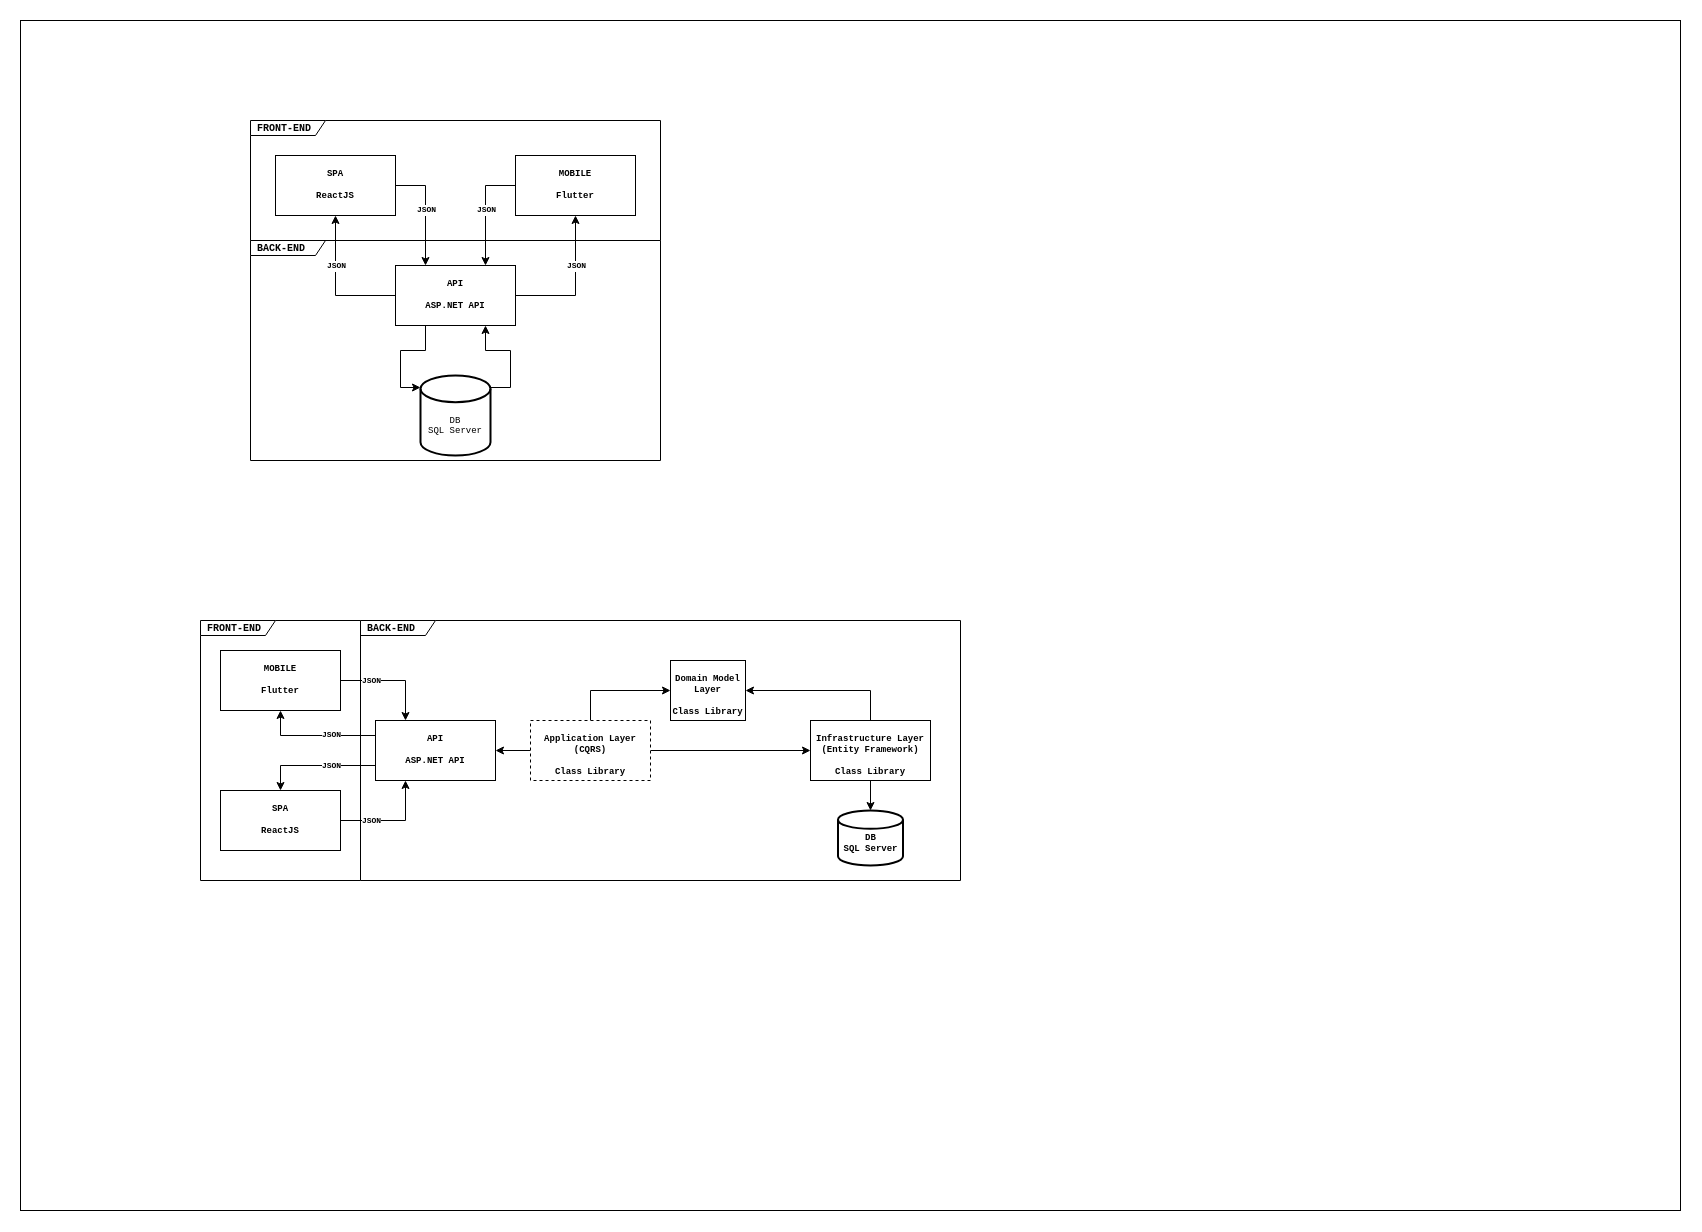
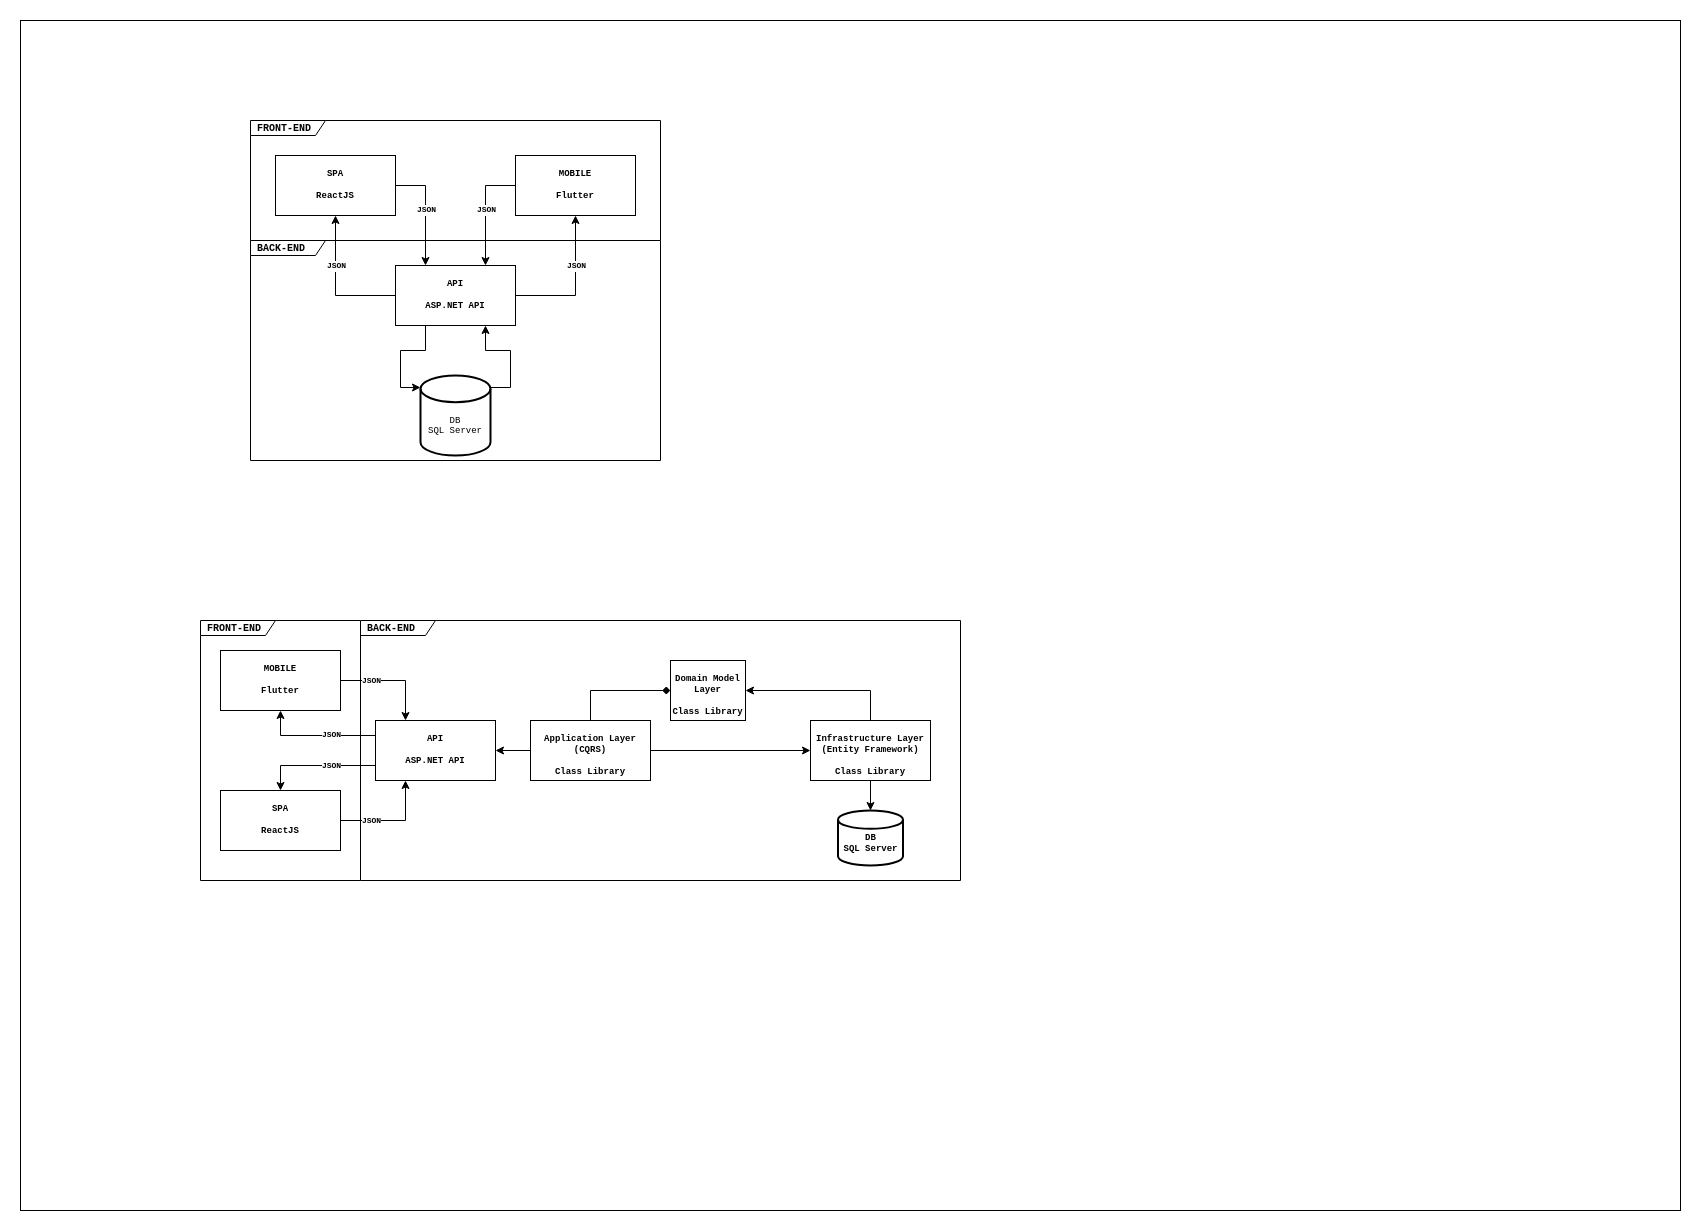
  <mxCell id="0" />
  <mxCell id="1" parent="0" />
  <mxCell id="2" value="" style="rounded=0;whiteSpace=wrap;html=1;fontFamily=Courier New;fontSize=8;" parent="1" vertex="1"><mxGeometry y="20" width="1660" height="1190" as="geometry" x="20" /></mxCell>
  <mxCell id="3" value="BACK-END" style="shape=umlFrame;tabPosition=left;html=1;boundedLbl=1;labelInHeader=1;width=75;height=15;swimlaneFillColor=#ffffff;align=left;spacingLeft=5;fontFamily=Courier New;fontSize=10;fontStyle=1" parent="1" vertex="1"><mxGeometry x="250" y="240" width="410" height="220" as="geometry" /></mxCell>
  <mxCell id="4" value="FRONT-END" style="shape=umlFrame;tabPosition=left;html=1;boundedLbl=1;labelInHeader=1;width=75;height=15;swimlaneFillColor=#ffffff;align=left;spacingLeft=5;fontFamily=Courier New;fontSize=10;fontStyle=1" parent="1" vertex="1"><mxGeometry x="250" y="120" width="410" height="120" as="geometry" /></mxCell>
  <mxCell id="5" style="edgeStyle=orthogonalEdgeStyle;rounded=0;orthogonalLoop=1;jettySize=auto;html=1;exitX=1;exitY=0.15;exitDx=0;exitDy=0;exitPerimeter=0;entryX=0.75;entryY=1;entryDx=0;entryDy=0;fontFamily=Courier New;fontSize=9;" parent="1" source="6" target="10" edge="1"><mxGeometry relative="1" as="geometry" /></mxCell>
  <mxCell id="6" value="&lt;br&gt;&lt;br&gt;DB&lt;br style=&quot;font-size: 9px;&quot;&gt;SQL Server" style="strokeWidth=2;html=1;shape=mxgraph.flowchart.database;whiteSpace=wrap;fontFamily=Courier New;fontStyle=0;fontSize=9;" parent="1" vertex="1"><mxGeometry x="420" y="375" width="70" height="80" as="geometry" /></mxCell>
  <mxCell id="7" style="edgeStyle=orthogonalEdgeStyle;rounded=0;orthogonalLoop=1;jettySize=auto;html=1;exitX=0;exitY=0.5;exitDx=0;exitDy=0;entryX=0.5;entryY=1;entryDx=0;entryDy=0;fontFamily=Courier New;fontSize=9;" parent="1" source="10" target="12" edge="1"><mxGeometry relative="1" as="geometry" /></mxCell>
  <mxCell id="8" style="edgeStyle=orthogonalEdgeStyle;rounded=0;orthogonalLoop=1;jettySize=auto;html=1;exitX=1;exitY=0.5;exitDx=0;exitDy=0;entryX=0.5;entryY=1;entryDx=0;entryDy=0;fontFamily=Courier New;fontSize=9;" parent="1" source="10" target="15" edge="1"><mxGeometry relative="1" as="geometry" /></mxCell>
  <mxCell id="9" style="edgeStyle=orthogonalEdgeStyle;rounded=0;orthogonalLoop=1;jettySize=auto;html=1;exitX=0.25;exitY=1;exitDx=0;exitDy=0;entryX=0;entryY=0.15;entryDx=0;entryDy=0;entryPerimeter=0;fontFamily=Courier New;fontSize=9;" parent="1" source="10" target="6" edge="1"><mxGeometry relative="1" as="geometry" /></mxCell>
  <mxCell id="10" value="&lt;b&gt;API&lt;br&gt;&lt;br&gt;ASP.NET API&lt;br&gt;&lt;/b&gt;" style="rounded=0;whiteSpace=wrap;html=1;fontFamily=Courier New;fontSize=9;fontStyle=0" parent="1" vertex="1"><mxGeometry x="395" y="265" width="120" height="60" as="geometry" /></mxCell>
  <mxCell id="11" style="edgeStyle=orthogonalEdgeStyle;rounded=0;orthogonalLoop=1;jettySize=auto;html=1;exitX=1;exitY=0.5;exitDx=0;exitDy=0;entryX=0.25;entryY=0;entryDx=0;entryDy=0;fontFamily=Courier New;fontSize=9;" parent="1" source="12" target="10" edge="1"><mxGeometry relative="1" as="geometry" /></mxCell>
  <mxCell id="12" value="&lt;b&gt;SPA&lt;br&gt;&lt;br&gt;ReactJS&lt;br&gt;&lt;/b&gt;" style="rounded=0;whiteSpace=wrap;html=1;fontFamily=Courier New;fontSize=9;fontStyle=0" parent="1" vertex="1"><mxGeometry x="275" y="155" width="120" height="60" as="geometry" /></mxCell>
  <mxCell id="13" style="edgeStyle=orthogonalEdgeStyle;rounded=0;orthogonalLoop=1;jettySize=auto;html=1;exitX=0;exitY=0.5;exitDx=0;exitDy=0;entryX=0.75;entryY=0;entryDx=0;entryDy=0;fontFamily=Courier New;fontSize=9;" parent="1" source="15" target="10" edge="1"><mxGeometry relative="1" as="geometry" /></mxCell>
  <mxCell id="14" value="&lt;b&gt;&lt;font style=&quot;font-size: 8px;&quot;&gt;JSON&lt;/font&gt;&lt;/b&gt;" style="edgeLabel;html=1;align=center;verticalAlign=middle;resizable=0;points=[];fontSize=9;fontFamily=Courier New;" parent="13" vertex="1" connectable="0"><mxGeometry x="-0.015" relative="1" as="geometry"><mxPoint as="offset" /></mxGeometry></mxCell>
  <mxCell id="15" value="&lt;b&gt;MOBILE&lt;br&gt;&lt;br&gt;Flutter&lt;br&gt;&lt;/b&gt;" style="rounded=0;whiteSpace=wrap;html=1;fontFamily=Courier New;fontSize=9;fontStyle=0" parent="1" vertex="1"><mxGeometry x="515" y="155" width="120" height="60" as="geometry" /></mxCell>
  <mxCell id="16" value="&lt;b&gt;&lt;font style=&quot;font-size: 8px;&quot;&gt;JSON&lt;/font&gt;&lt;/b&gt;" style="edgeLabel;html=1;align=center;verticalAlign=middle;resizable=0;points=[];fontSize=9;fontFamily=Courier New;" parent="1" vertex="1" connectable="0"><mxGeometry x="575" y="265" as="geometry" /></mxCell>
  <mxCell id="17" value="&lt;b&gt;&lt;font style=&quot;font-size: 8px;&quot;&gt;JSON&lt;/font&gt;&lt;/b&gt;" style="edgeLabel;html=1;align=center;verticalAlign=middle;resizable=0;points=[];fontSize=9;fontFamily=Courier New;" parent="1" vertex="1" connectable="0"><mxGeometry x="425" y="209" as="geometry" /></mxCell>
  <mxCell id="18" value="&lt;b&gt;&lt;font style=&quot;font-size: 8px;&quot;&gt;JSON&lt;/font&gt;&lt;/b&gt;" style="edgeLabel;html=1;align=center;verticalAlign=middle;resizable=0;points=[];fontSize=9;fontFamily=Courier New;" parent="1" vertex="1" connectable="0"><mxGeometry x="335" y="265" as="geometry" /></mxCell>
  <mxCell id="19" value="BACK-END" style="shape=umlFrame;tabPosition=left;html=1;boundedLbl=1;labelInHeader=1;width=75;height=15;swimlaneFillColor=#ffffff;align=left;spacingLeft=5;fontFamily=Courier New;fontSize=10;fontStyle=1" vertex="1" parent="1"><mxGeometry x="360" y="620" width="600" height="260" as="geometry" /></mxCell>
  <mxCell id="20" value="FRONT-END" style="shape=umlFrame;tabPosition=left;html=1;boundedLbl=1;labelInHeader=1;width=75;height=15;swimlaneFillColor=#ffffff;align=left;spacingLeft=5;fontFamily=Courier New;fontSize=10;fontStyle=1" vertex="1" parent="1"><mxGeometry x="200" y="620" width="160" height="260" as="geometry" /></mxCell>
  <mxCell id="21" style="edgeStyle=orthogonalEdgeStyle;rounded=0;orthogonalLoop=1;jettySize=auto;html=1;exitX=0;exitY=0.25;exitDx=0;exitDy=0;entryX=0.5;entryY=1;entryDx=0;entryDy=0;" edge="1" parent="1" source="23" target="27"><mxGeometry relative="1" as="geometry" /></mxCell>
  <mxCell id="22" style="edgeStyle=orthogonalEdgeStyle;rounded=0;orthogonalLoop=1;jettySize=auto;html=1;exitX=0;exitY=0.75;exitDx=0;exitDy=0;entryX=0.5;entryY=0;entryDx=0;entryDy=0;" edge="1" parent="1" source="23" target="25"><mxGeometry relative="1" as="geometry" /></mxCell>
  <mxCell id="23" value="&lt;b&gt;API&lt;br&gt;&lt;br&gt;ASP.NET API&lt;br&gt;&lt;/b&gt;" style="rounded=0;whiteSpace=wrap;html=1;fontFamily=Courier New;fontSize=9;fontStyle=0" vertex="1" parent="1"><mxGeometry x="375" y="720" width="120" height="60" as="geometry" /></mxCell>
  <mxCell id="24" style="edgeStyle=orthogonalEdgeStyle;rounded=0;orthogonalLoop=1;jettySize=auto;html=1;exitX=1;exitY=0.5;exitDx=0;exitDy=0;entryX=0.25;entryY=1;entryDx=0;entryDy=0;" edge="1" parent="1" source="25" target="23"><mxGeometry relative="1" as="geometry" /></mxCell>
  <mxCell id="25" value="&lt;b&gt;SPA&lt;br&gt;&lt;br&gt;ReactJS&lt;br&gt;&lt;/b&gt;" style="rounded=0;whiteSpace=wrap;html=1;fontFamily=Courier New;fontSize=9;fontStyle=0" vertex="1" parent="1"><mxGeometry x="220" y="790" width="120" height="60" as="geometry" /></mxCell>
  <mxCell id="26" style="edgeStyle=orthogonalEdgeStyle;rounded=0;orthogonalLoop=1;jettySize=auto;html=1;exitX=1;exitY=0.5;exitDx=0;exitDy=0;entryX=0.25;entryY=0;entryDx=0;entryDy=0;" edge="1" parent="1" source="27" target="23"><mxGeometry relative="1" as="geometry" /></mxCell>
  <mxCell id="27" value="&lt;b&gt;MOBILE&lt;br&gt;&lt;br&gt;Flutter&lt;br&gt;&lt;/b&gt;" style="rounded=0;whiteSpace=wrap;html=1;fontFamily=Courier New;fontSize=9;fontStyle=0" vertex="1" parent="1"><mxGeometry x="220" y="650" width="120" height="60" as="geometry" /></mxCell>
  <mxCell id="28" style="edgeStyle=orthogonalEdgeStyle;rounded=0;orthogonalLoop=1;jettySize=auto;html=1;exitX=0;exitY=0.5;exitDx=0;exitDy=0;" edge="1" parent="1" source="31" target="23"><mxGeometry relative="1" as="geometry" /></mxCell>
- <mxCell id="29" style="edgeStyle=orthogonalEdgeStyle;rounded=0;orthogonalLoop=1;jettySize=auto;html=1;exitX=0.5;exitY=0;exitDx=0;exitDy=0;entryX=0;entryY=0.5;entryDx=0;entryDy=0;" edge="1" parent="1" source="31" target="35"><mxGeometry relative="1" as="geometry" /></mxCell>
+ <mxCell id="29" style="edgeStyle=orthogonalEdgeStyle;rounded=0;orthogonalLoop=1;jettySize=auto;html=1;exitX=0.5;exitY=0;exitDx=0;exitDy=0;entryX=0;entryY=0.5;entryDx=0;entryDy=0;endArrow=diamond;" edge="1" parent="1" source="31" target="35"><mxGeometry relative="1" as="geometry" /></mxCell>
  <mxCell id="30" style="edgeStyle=orthogonalEdgeStyle;rounded=0;orthogonalLoop=1;jettySize=auto;html=1;exitX=1;exitY=0.5;exitDx=0;exitDy=0;entryX=0;entryY=0.5;entryDx=0;entryDy=0;" edge="1" parent="1" source="31" target="34"><mxGeometry relative="1" as="geometry" /></mxCell>
- <mxCell id="31" value="&lt;b&gt;&lt;br&gt;Application Layer (CQRS)&lt;br&gt;&lt;br&gt;Class Library&lt;br&gt;&lt;/b&gt;" style="rounded=0;whiteSpace=wrap;html=1;fontFamily=Courier New;fontSize=9;fontStyle=0;dashed=1;" vertex="1" parent="1"><mxGeometry x="530" y="720" width="120" height="60" as="geometry" /></mxCell>
+ <mxCell id="31" value="&lt;b&gt;&lt;br&gt;Application Layer (CQRS)&lt;br&gt;&lt;br&gt;Class Library&lt;br&gt;&lt;/b&gt;" style="rounded=0;whiteSpace=wrap;html=1;fontFamily=Courier New;fontSize=9;fontStyle=0" vertex="1" parent="1"><mxGeometry x="530" y="720" width="120" height="60" as="geometry" /></mxCell>
  <mxCell id="32" style="edgeStyle=orthogonalEdgeStyle;rounded=0;orthogonalLoop=1;jettySize=auto;html=1;exitX=0.5;exitY=0;exitDx=0;exitDy=0;entryX=1;entryY=0.5;entryDx=0;entryDy=0;" edge="1" parent="1" source="34" target="35"><mxGeometry relative="1" as="geometry" /></mxCell>
  <mxCell id="33" style="edgeStyle=orthogonalEdgeStyle;rounded=0;orthogonalLoop=1;jettySize=auto;html=1;exitX=0.5;exitY=1;exitDx=0;exitDy=0;entryX=0.5;entryY=0;entryDx=0;entryDy=0;entryPerimeter=0;" edge="1" parent="1" source="34" target="40"><mxGeometry relative="1" as="geometry" /></mxCell>
  <mxCell id="34" value="&lt;b&gt;&lt;br&gt;Infrastructure Layer&lt;br&gt;(Entity Framework)&lt;br&gt;&lt;br&gt;&lt;/b&gt;&lt;b&gt;Class Library&lt;/b&gt;&lt;b&gt;&lt;br&gt;&lt;/b&gt;" style="rounded=0;whiteSpace=wrap;html=1;fontFamily=Courier New;fontSize=9;fontStyle=0" vertex="1" parent="1"><mxGeometry x="810" y="720" width="120" height="60" as="geometry" /></mxCell>
  <mxCell id="35" value="&lt;b&gt;&lt;br&gt;Domain Model Layer&lt;br&gt;&lt;br&gt;&lt;/b&gt;&lt;b&gt;Class Library&lt;/b&gt;&lt;b&gt;&lt;br&gt;&lt;/b&gt;" style="rounded=0;whiteSpace=wrap;html=1;fontFamily=Courier New;fontSize=9;fontStyle=0" vertex="1" parent="1"><mxGeometry x="670" y="660" width="75" height="60" as="geometry" /></mxCell>
  <mxCell id="36" value="&lt;b&gt;&lt;font style=&quot;font-size: 8px;&quot;&gt;JSON&lt;/font&gt;&lt;/b&gt;" style="edgeLabel;html=1;align=center;verticalAlign=middle;resizable=0;points=[];fontSize=9;fontFamily=Courier New;" vertex="1" connectable="0" parent="1"><mxGeometry x="370" y="680" as="geometry" /></mxCell>
  <mxCell id="37" value="&lt;b&gt;&lt;font style=&quot;font-size: 8px;&quot;&gt;JSON&lt;/font&gt;&lt;/b&gt;" style="edgeLabel;html=1;align=center;verticalAlign=middle;resizable=0;points=[];fontSize=9;fontFamily=Courier New;" vertex="1" connectable="0" parent="1"><mxGeometry x="370" y="820" as="geometry" /></mxCell>
  <mxCell id="38" value="&lt;b&gt;&lt;font style=&quot;font-size: 8px;&quot;&gt;JSON&lt;/font&gt;&lt;/b&gt;" style="edgeLabel;html=1;align=center;verticalAlign=middle;resizable=0;points=[];fontSize=9;fontFamily=Courier New;" vertex="1" connectable="0" parent="1"><mxGeometry x="330" y="734" as="geometry" /></mxCell>
  <mxCell id="39" value="&lt;b&gt;&lt;font style=&quot;font-size: 8px;&quot;&gt;JSON&lt;/font&gt;&lt;/b&gt;" style="edgeLabel;html=1;align=center;verticalAlign=middle;resizable=0;points=[];fontSize=9;fontFamily=Courier New;" vertex="1" connectable="0" parent="1"><mxGeometry x="330" y="765" as="geometry" /></mxCell>
  <mxCell id="40" value="&lt;b&gt;&lt;br&gt;DB&lt;br style=&quot;font-size: 9px;&quot;&gt;SQL Server&lt;/b&gt;" style="strokeWidth=2;html=1;shape=mxgraph.flowchart.database;whiteSpace=wrap;fontFamily=Courier New;fontStyle=0;fontSize=9;" vertex="1" parent="1"><mxGeometry x="837.5" y="810" width="65" height="55" as="geometry" /></mxCell>
